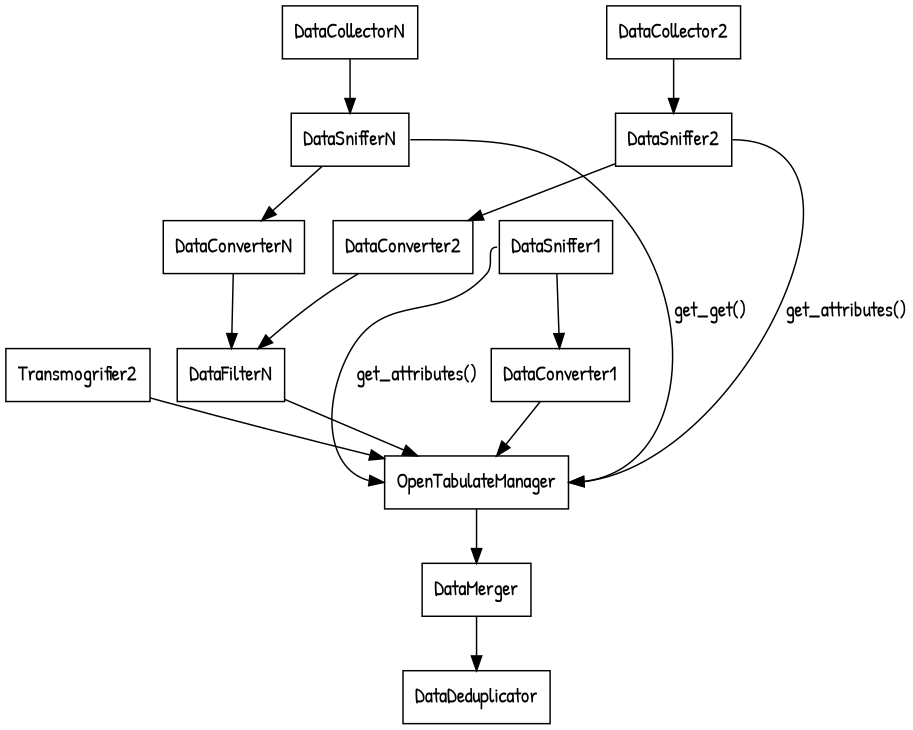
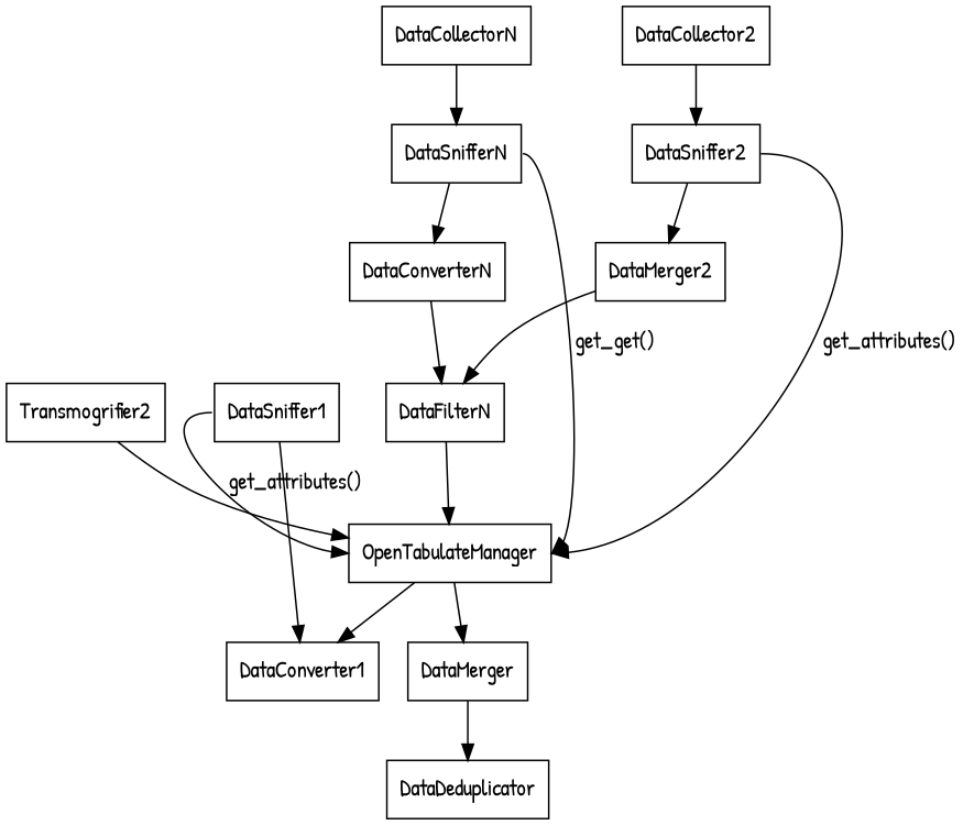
  digraph {
    fontname="Patrick Hand"
    node [fontname="Patrick Hand" shape=box]
    edge [fontname="Patrick Hand"]
    DataSniffer1
    DataConverter1
    OpenTabulateManager
    DataMerger
    DataDeduplicator
    DataCollectorN
    DataSnifferN
    DataConverterN
    DataFilterN
    DataCollector2
    DataSniffer2
-   DataConverter2
+   DataConverter2 [label=DataMerger2]
    Transmogrifier2
    DataSniffer1 -> DataConverter1
    DataSniffer1 -> OpenTabulateManager [headport=w label=" get_attributes()" tailport=w]
-   DataConverter1 -> OpenTabulateManager
+   OpenTabulateManager -> DataConverter1
    OpenTabulateManager -> DataMerger
    DataMerger -> DataDeduplicator
    DataCollectorN -> DataSnifferN
    DataSnifferN -> OpenTabulateManager [headport=e label=" get_get()" tailport=e]
    DataSnifferN -> DataConverterN
    DataConverterN -> DataFilterN
    DataFilterN -> OpenTabulateManager
    DataCollector2 -> DataSniffer2
    DataSniffer2 -> OpenTabulateManager [headport=e label=" get_attributes()" tailport=e]
    DataSniffer2 -> DataConverter2
    DataConverter2 -> DataFilterN
    Transmogrifier2 -> OpenTabulateManager
  }
